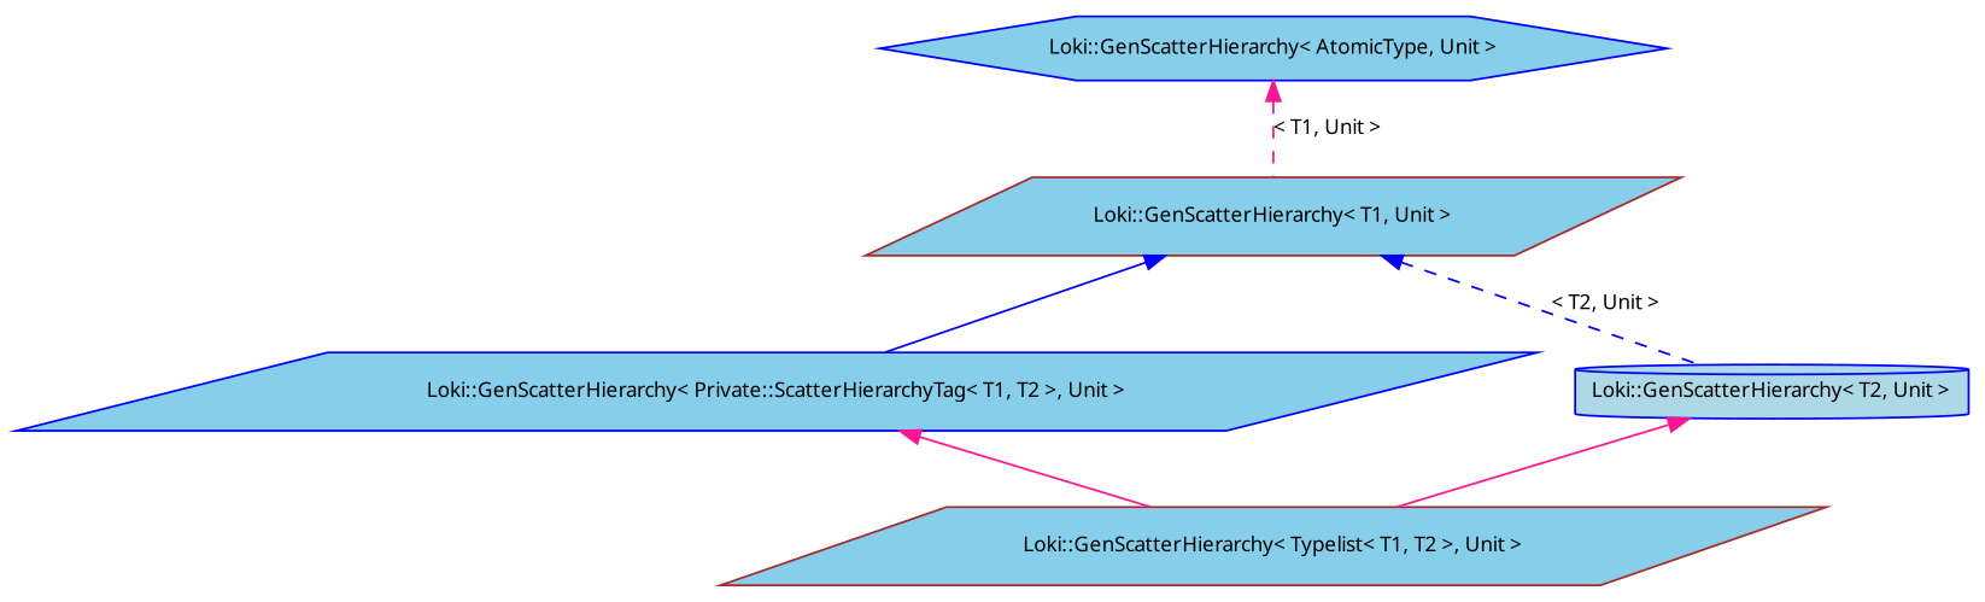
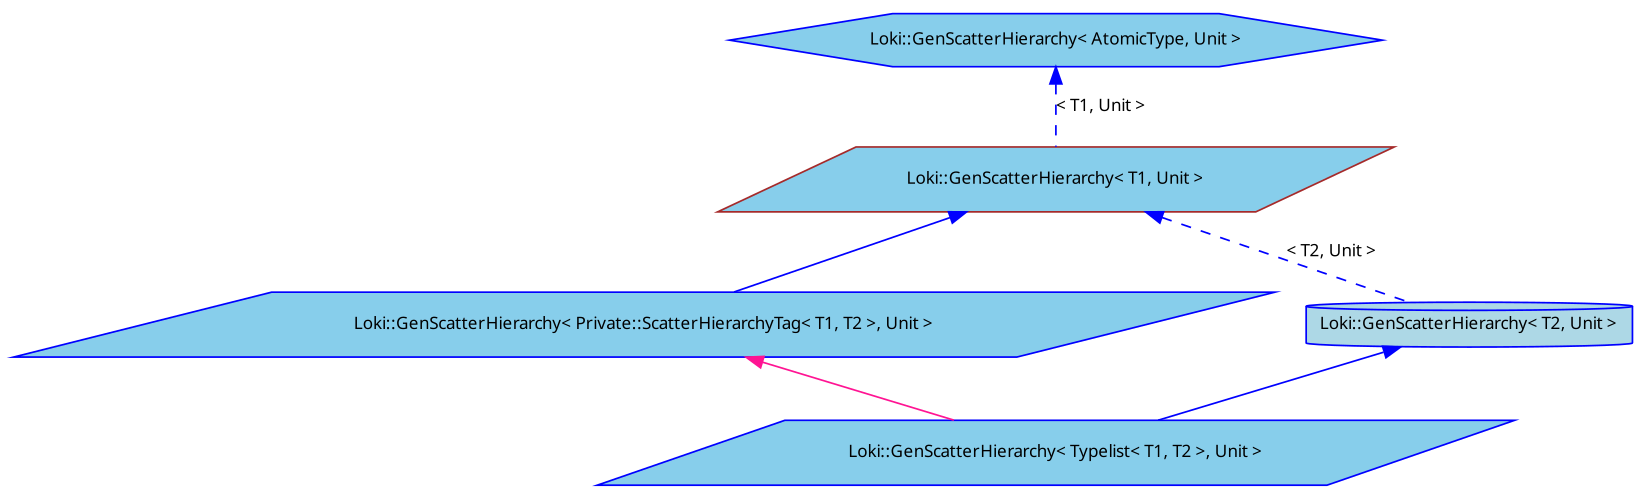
  digraph {
    node [color=blue fillcolor=skyblue fontname="FreeSans.ttf" fontsize=10 shape=parallelogram style=filled]
    edge [color=blue dir=back fontname="FreeSans.ttf" fontsize=10 labelfontname="FreeSans.ttf" labelfontsize=10 style=solid]
-   n1 [color=brown fontcolor=black height=0.2 label="Loki::GenScatterHierarchy\< Typelist\< T1, T2 \>, Unit \>" width=0.4]
+   n1 [fontcolor=black height=0.2 label="Loki::GenScatterHierarchy\< Typelist\< T1, T2 \>, Unit \>" width=0.4]
    n2 [height=0.2 label="Loki::GenScatterHierarchy\< Private::ScatterHierarchyTag\< T1, T2 \>, Unit \>" width=0.4]
    n3 [color=brown height=0.2 label="Loki::GenScatterHierarchy\< T1, Unit \>" width=0.4]
    n4 [fillcolor=lightblue height=0.2 label="Loki::GenScatterHierarchy\< T2, Unit \>" shape=cylinder width=0.4]
    n5 [height=0.2 label="Loki::GenScatterHierarchy\< AtomicType, Unit \>" shape=hexagon width=0.4]
    n2 -> n1 [color=deeppink]
    n3 -> n2
    n3 -> n4 [label="\< T2, Unit \>" style=dashed]
-   n4 -> n1 [color=deeppink]
-   n5 -> n3 [color=deeppink label="\< T1, Unit \>" style=dashed]
+   n4 -> n1
+   n5 -> n3 [label="\< T1, Unit \>" style=dashed]
  }
